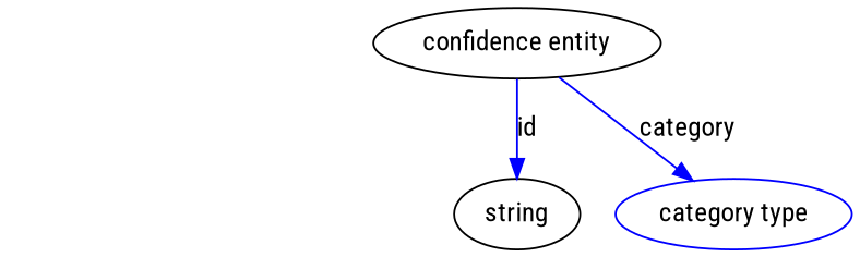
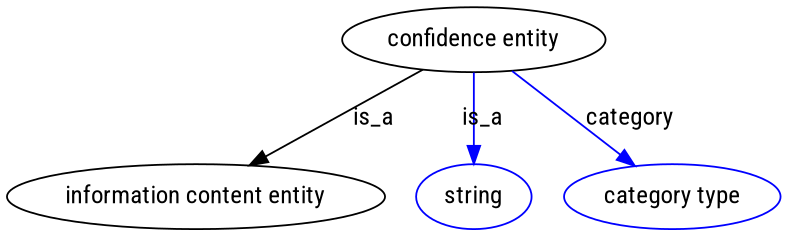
  digraph {
    fontname="Roboto Condensed"
    node [fontname="Roboto Condensed"]
    edge [fontname="Roboto Condensed" color=blue style=solid]
    n1 [height=0.5 label="confidence entity" width=1.8957]
-   n3 [color=black height=0.5 label=string width=0.84854]
+   "information content entity" [height=0.5 width=2.8706]
+   n3 [color=blue height=0.5 label=string width=0.84854]
    n4 [color=blue height=0.5 label="category type" width=1.6249]
-   n1 -> n3 [label=id]
+   n1 -> "information content entity" [label=is_a color="" style=""]
+   n1 -> n3 [label=is_a]
    n1 -> n4 [label=category]
  }
